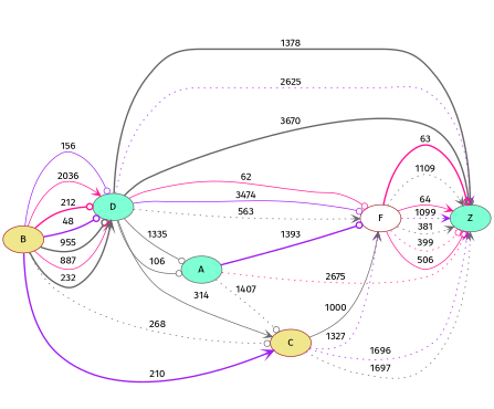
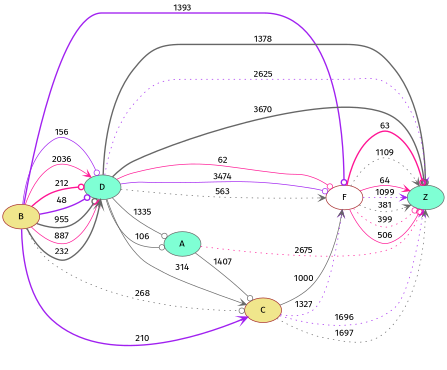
  digraph {
    fontname="Fira Sans"
    rankdir=LR
    node [color=brown fillcolor=aquamarine fontname="Fira Sans" style=filled]
    edge [arrowhead=odot color=gray40 fontname="Fira Sans" style=dotted]
    B [fillcolor=khaki]
    D [color=gray40]
    C [fillcolor=khaki]
    F [fillcolor=white]
    Z [color=gray40]
    A [color=gray40]
    B -> D [color=purple label=156 style=solid]
    B -> D [arrowhead=vee color=deeppink label=2036 style=solid]
    B -> D [color=deeppink label=212 style=bold]
    B -> D [color=purple label=48 style=bold]
    B -> D [label=955 style=bold]
    B -> D [arrowhead=vee color=deeppink label=887 style=solid]
    B -> D [arrowhead=vee label=232 style=bold]
    B -> C [arrowhead=vee color=purple label=210 style=bold]
    B -> C [label=268]
-   A -> F [color=purple label=1393 style=bold]
+   B -> F [color=purple label=1393 style=bold]
    D -> C [arrowhead=vee label=314 style=solid]
    D -> F [arrowhead=vee label=563]
    D -> F [color=purple label=3474 style=solid]
    D -> F [color=deeppink label=62 style=solid]
    D -> Z [label=1378 style=bold]
    D -> Z [arrowhead=vee color=purple label=2625]
    D -> Z [label=3670 style=bold]
    D -> A [label=1335 style=solid]
    D -> A [label=106 style=solid]
    C -> F [arrowhead=vee color=purple label=1327]
    C -> F [arrowhead=vee label=1000 style=solid]
    C -> Z [arrowhead=vee color=purple label=1696]
    C -> Z [arrowhead=vee label=1697]
    F -> Z [arrowhead=vee color=purple label=1099]
    F -> Z [arrowhead=vee label=381]
    F -> Z [color=deeppink label=399]
    F -> Z [color=deeppink label=506 style=solid]
    F -> Z [color=deeppink label=63 style=bold]
    F -> Z [arrowhead=vee label=1109]
    F -> Z [arrowhead=vee color=deeppink label=64 style=solid]
-   A -> C [label=1407]
+   A -> C [label=1407 style=solid]
    A -> Z [color=deeppink label=2675]
  }
